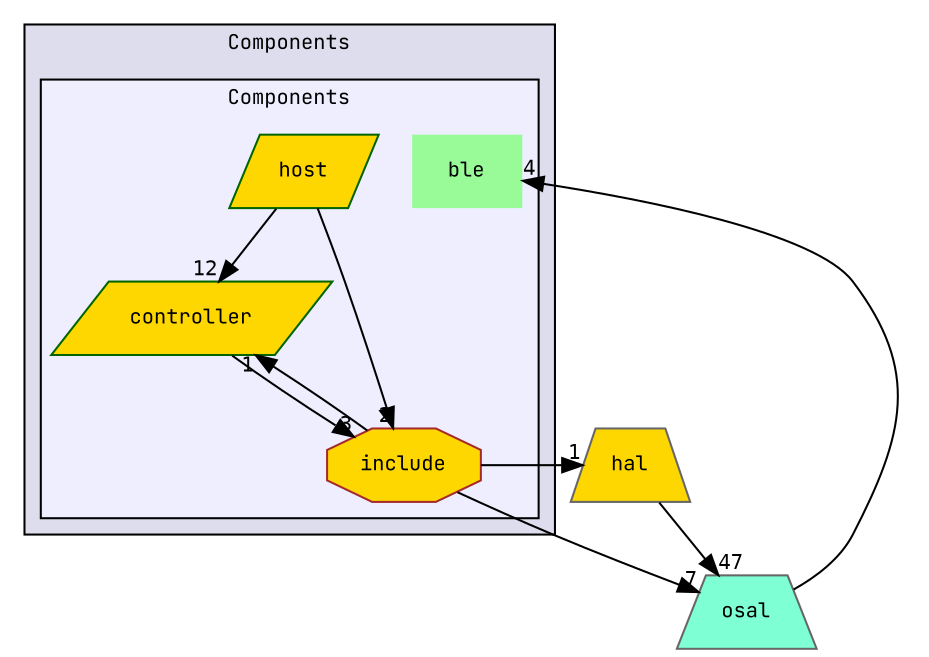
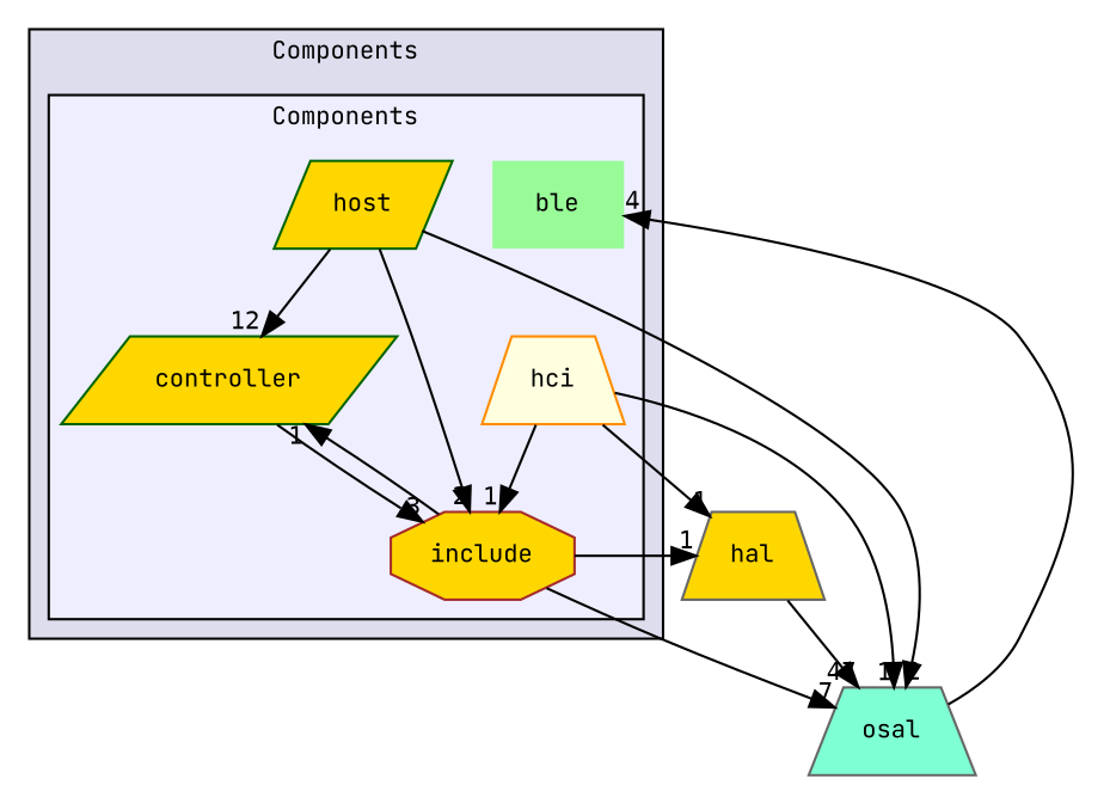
  digraph {
    compound=true
    fontname="JetBrains Mono"
    node [color=gray40 fillcolor=gold fontname="JetBrains Mono" fontsize=10 shape=trapezium style=filled]
    edge [fontname="JetBrains Mono" headlabel=1 labeldistance=1.5 labelfontname=Helvetica labelfontsize=10]
    n1 [fillcolor=palegreen label=ble shape=plaintext]
    n2 [color=darkgreen label=controller shape=parallelogram]
+   n3 [color=darkorange fillcolor=lightyellow label=hci]
    n4 [color=darkgreen label=host shape=parallelogram]
    n5 [color=brown label=include shape=octagon]
    n6 [label=hal]
    n7 [fillcolor=aquamarine label=osal]
    subgraph cluster_1 {
      bgcolor="#ddddee"
      fontsize=10
      label=Components
      pencolor=black
      subgraph cluster_2 {
        bgcolor="#eeeeff"
        fontsize=10
        label=Components
        pencolor=black
        n1
        n2
+       n3
        n4
        n5
      }
    }
    n2 -> n5 [headlabel=3]
+   n3 -> n5
+   n3 -> n6
+   n3 -> n7
    n4 -> n2 [headlabel=12]
    n4 -> n5 [headlabel=2]
+   n4 -> n7 [headlabel=2]
    n5 -> n2
    n5 -> n6
    n5 -> n7 [headlabel=7]
    n6 -> n7 [headlabel=47]
    n7 -> n1 [headlabel=4]
  }
